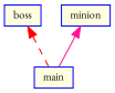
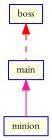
  digraph {
    fontname="EB Garamond"
    rankdir=TB
    node [color=blue fillcolor=lightyellow fontname="EB Garamond" fontsize=10 shape=record style=filled]
    edge [dir=back fontname="EB Garamond" fontsize=10 labelfontname=Helvetica labelfontsize=10]
    n1 [fontcolor=black height=0.2 label=boss width=0.4]
    n2 [height=0.2 label=main width=0.4]
    n3 [height=0.2 label=minion width=0.4]
    n1 -> n2 [color=red style=dashed]
-   n3 -> n2 [color=deeppink style=solid]
+   n2 -> n3 [color=deeppink style=solid]
  }
